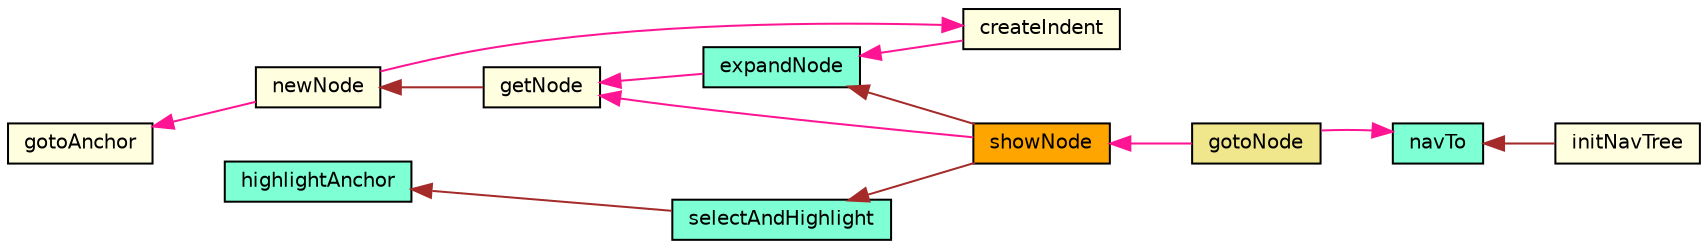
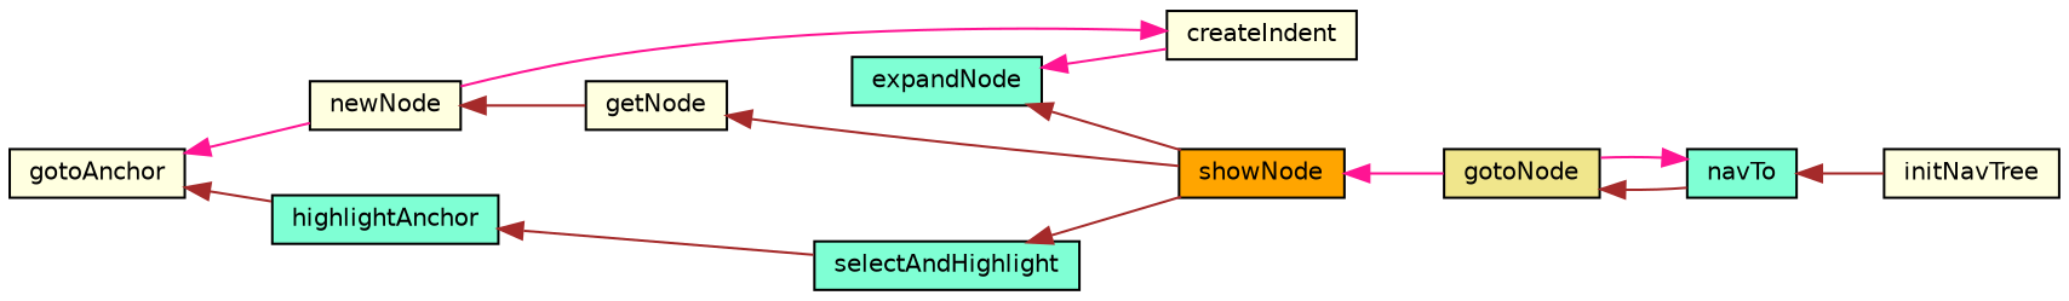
  digraph {
    rankdir=LR
    node [color=black fillcolor=lightyellow fontname=Helvetica fontsize=10 shape=record style=filled]
    edge [color=deeppink dir=back fontname=Helvetica fontsize=10 labelfontname=Helvetica labelfontsize=10 style=solid]
    n1 [fontcolor=black height=0.2 label=gotoAnchor width=0.4]
    n2 [height=0.2 label=newNode width=0.4]
    n3 [fillcolor=aquamarine height=0.2 label=highlightAnchor width=0.4]
    n4 [height=0.2 label=getNode width=0.4]
    n5 [fillcolor=aquamarine height=0.2 label=selectAndHighlight width=0.4]
    n6 [fillcolor=aquamarine height=0.2 label=expandNode width=0.4]
    n7 [fillcolor=orange height=0.2 label=showNode width=0.4]
    n8 [height=0.2 label=createIndent width=0.4]
    n9 [fillcolor=khaki height=0.2 label=gotoNode width=0.4]
    n10 [fillcolor=aquamarine height=0.2 label=navTo width=0.4]
    n11 [height=0.2 label=initNavTree width=0.4]
    n1 -> n2
+   n1 -> n3 [color=brown]
    n2 -> n4 [color=brown]
    n3 -> n5 [color=brown]
-   n4 -> n6
-   n4 -> n7
+   n4 -> n7 [color=brown]
    n5 -> n7 [color=brown]
    n6 -> n7 [color=brown]
    n6 -> n8
    n7 -> n9
    n8 -> n2
+   n9 -> n10 [color=brown]
    n10 -> n9
    n10 -> n11 [color=brown]
  }
